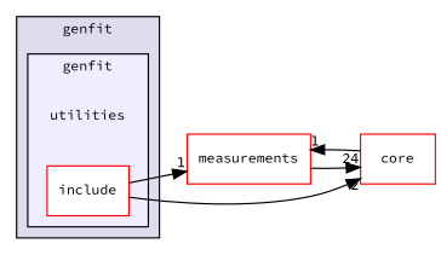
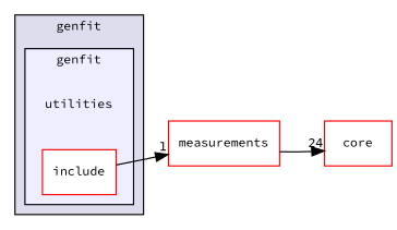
  digraph {
    compound=true
    fontname="Source Code Pro"
    rankdir=LR
    node [fontname="Source Code Pro" fontsize=10 shape=box color=red fillcolor=white style=filled]
    edge [fontname="Source Code Pro" headlabel=1 labeldistance=1.5 labelfontname=Helvetica labelfontsize=10]
    n1 [label=utilities shape=plaintext color="" fillcolor="" style=""]
    n2 [label=include]
    n3 [label=measurements]
    n4 [label=core]
    subgraph cluster_1 {
      bgcolor="#ddddee"
      fontsize=10
      label=genfit
      pencolor=black
      subgraph cluster_2 {
        bgcolor="#eeeeff"
        fontsize=10
        label=genfit
        pencolor=black
        n1
        n2
      }
    }
    n2 -> n3
-   n2 -> n4 [headlabel=2]
    n3 -> n4 [headlabel=24]
-   n4 -> n3
  }
